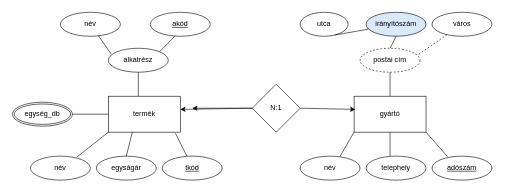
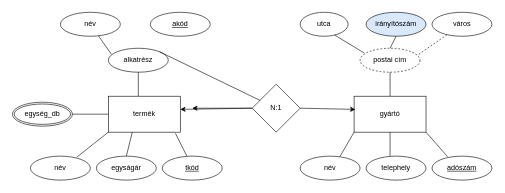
  <mxCell id="0" />
  <mxCell id="1" parent="0" />
  <mxCell id="2" value="gyártó" style="rounded=0;whiteSpace=wrap;html=1;" vertex="1" parent="1"><mxGeometry x="590" y="160" width="120" height="60" as="geometry" /></mxCell>
  <mxCell id="3" value="N:1" style="rhombus;whiteSpace=wrap;html=1;" vertex="1" parent="1"><mxGeometry x="420" y="140" width="80" height="80" as="geometry" /></mxCell>
  <mxCell id="4" value="termék" style="rounded=0;whiteSpace=wrap;html=1;" vertex="1" parent="1"><mxGeometry x="180" y="160" width="120" height="60" as="geometry" /></mxCell>
  <mxCell id="5" value="név" style="ellipse;whiteSpace=wrap;html=1;" vertex="1" parent="1"><mxGeometry x="50" y="260" width="100" height="40" as="geometry" /></mxCell>
  <mxCell id="6" value="egyságár" style="ellipse;whiteSpace=wrap;html=1;" vertex="1" parent="1"><mxGeometry x="160" y="260" width="100" height="40" as="geometry" /></mxCell>
  <mxCell id="7" value="név" style="ellipse;whiteSpace=wrap;html=1;" vertex="1" parent="1"><mxGeometry x="500" y="260" width="100" height="40" as="geometry" /></mxCell>
  <mxCell id="8" value="telephely" style="ellipse;whiteSpace=wrap;html=1;" vertex="1" parent="1"><mxGeometry x="610" y="260" width="100" height="40" as="geometry" /></mxCell>
  <mxCell id="9" value="" style="endArrow=classic;html=1;rounded=0;exitX=1;exitY=0.5;exitDx=0;exitDy=0;entryX=0.017;entryY=0.367;entryDx=0;entryDy=0;entryPerimeter=0;" edge="1" parent="1" source="3" target="2"><mxGeometry width="50" height="50" relative="1" as="geometry"><mxPoint x="410" y="330" as="sourcePoint" /><mxPoint x="460" y="280" as="targetPoint" /></mxGeometry></mxCell>
  <mxCell id="10" value="" style="endArrow=classic;html=1;rounded=0;exitX=0;exitY=0.5;exitDx=0;exitDy=0;" edge="1" parent="1" source="3"><mxGeometry width="50" height="50" relative="1" as="geometry"><mxPoint x="410" y="330" as="sourcePoint" /><mxPoint x="300" y="182" as="targetPoint" /></mxGeometry></mxCell>
  <mxCell id="11" value="" style="endArrow=classic;html=1;rounded=0;" edge="1" parent="1"><mxGeometry width="50" height="50" relative="1" as="geometry"><mxPoint x="420" y="180" as="sourcePoint" /><mxPoint x="320" y="180" as="targetPoint" /></mxGeometry></mxCell>
  <mxCell id="12" value="" style="endArrow=none;html=1;rounded=0;entryX=0;entryY=1;entryDx=0;entryDy=0;exitX=0.775;exitY=0.04;exitDx=0;exitDy=0;exitPerimeter=0;" edge="1" parent="1" source="5" target="4"><mxGeometry width="50" height="50" relative="1" as="geometry"><mxPoint x="140" y="250" as="sourcePoint" /><mxPoint x="460" y="280" as="targetPoint" /></mxGeometry></mxCell>
  <mxCell id="13" value="" style="endArrow=none;html=1;rounded=0;exitX=0.5;exitY=0;exitDx=0;exitDy=0;" edge="1" parent="1" source="6"><mxGeometry width="50" height="50" relative="1" as="geometry"><mxPoint x="410" y="330" as="sourcePoint" /><mxPoint x="220" y="220" as="targetPoint" /></mxGeometry></mxCell>
  <mxCell id="14" value="" style="endArrow=none;html=1;rounded=0;exitX=0.933;exitY=1.033;exitDx=0;exitDy=0;exitPerimeter=0;entryX=0.388;entryY=0;entryDx=0;entryDy=0;entryPerimeter=0;" edge="1" parent="1" source="4"><mxGeometry width="50" height="50" relative="1" as="geometry"><mxPoint x="410" y="330" as="sourcePoint" /><mxPoint x="311.04" y="260" as="targetPoint" /></mxGeometry></mxCell>
  <mxCell id="15" value="" style="endArrow=none;html=1;rounded=0;entryX=0;entryY=1;entryDx=0;entryDy=0;exitX=0.663;exitY=0.02;exitDx=0;exitDy=0;exitPerimeter=0;" edge="1" parent="1" source="7" target="2"><mxGeometry width="50" height="50" relative="1" as="geometry"><mxPoint x="410" y="330" as="sourcePoint" /><mxPoint x="460" y="280" as="targetPoint" /></mxGeometry></mxCell>
  <mxCell id="16" value="" style="endArrow=none;html=1;rounded=0;exitX=0.5;exitY=1;exitDx=0;exitDy=0;" edge="1" parent="1" source="2"><mxGeometry width="50" height="50" relative="1" as="geometry"><mxPoint x="410" y="330" as="sourcePoint" /><mxPoint x="650" y="260" as="targetPoint" /></mxGeometry></mxCell>
  <mxCell id="17" value="" style="endArrow=none;html=1;rounded=0;exitX=1;exitY=1;exitDx=0;exitDy=0;entryX=0.325;entryY=0.02;entryDx=0;entryDy=0;entryPerimeter=0;" edge="1" parent="1" source="2"><mxGeometry width="50" height="50" relative="1" as="geometry"><mxPoint x="410" y="330" as="sourcePoint" /><mxPoint x="746" y="261" as="targetPoint" /></mxGeometry></mxCell>
  <mxCell id="18" value="tkód" style="ellipse;whiteSpace=wrap;html=1;align=center;fontStyle=4;" vertex="1" parent="1"><mxGeometry x="270" y="260" width="100" height="40" as="geometry" /></mxCell>
  <mxCell id="19" value="adószám" style="ellipse;whiteSpace=wrap;html=1;align=center;fontStyle=4;" vertex="1" parent="1"><mxGeometry x="720" y="260" width="100" height="40" as="geometry" /></mxCell>
  <mxCell id="20" value="postai cím" style="ellipse;whiteSpace=wrap;html=1;align=center;dashed=1;" vertex="1" parent="1"><mxGeometry x="600" y="80" width="100" height="40" as="geometry" /></mxCell>
  <mxCell id="21" value="utca" style="ellipse;whiteSpace=wrap;html=1;align=center;" vertex="1" parent="1"><mxGeometry x="500" y="20" width="80" height="40" as="geometry" /></mxCell>
  <mxCell id="22" value="irányítószám" style="ellipse;whiteSpace=wrap;html=1;align=center;fillColor=#dae8fc;" vertex="1" parent="1"><mxGeometry x="610" width="100" height="40" as="geometry" y="20" /></mxCell>
  <mxCell id="23" value="város" style="ellipse;whiteSpace=wrap;html=1;align=center;" vertex="1" parent="1"><mxGeometry x="720" width="100" height="40" as="geometry" y="20" /></mxCell>
  <mxCell id="24" value="" style="endArrow=none;html=1;rounded=0;entryX=0.5;entryY=1;entryDx=0;entryDy=0;" edge="1" parent="1" target="20"><mxGeometry width="50" height="50" relative="1" as="geometry"><mxPoint x="650" y="160" as="sourcePoint" /><mxPoint x="460" y="110" as="targetPoint" /></mxGeometry></mxCell>
  <mxCell id="25" value="alkatrész" style="ellipse;whiteSpace=wrap;html=1;align=center;" vertex="1" parent="1"><mxGeometry x="180" y="80" width="100" height="40" as="geometry" /></mxCell>
  <mxCell id="26" value="név" style="ellipse;whiteSpace=wrap;html=1;align=center;" vertex="1" parent="1"><mxGeometry x="100" width="100" height="40" as="geometry" y="20" /></mxCell>
  <mxCell id="27" value="akód" style="ellipse;whiteSpace=wrap;html=1;align=center;fontStyle=4;" vertex="1" parent="1"><mxGeometry x="250" width="100" height="40" as="geometry" y="20" /></mxCell>
- <mxCell id="28" value="" style="endArrow=none;html=1;rounded=0;exitX=0.72;exitY=0.95;exitDx=0;exitDy=0;exitPerimeter=0;" edge="1" parent="1" source="21" target="22"><mxGeometry width="50" height="50" relative="1" as="geometry"><mxPoint x="410" y="160" as="sourcePoint" /><mxPoint x="460" y="110" as="targetPoint" /></mxGeometry></mxCell>
+ <mxCell id="28" value="" style="endArrow=none;html=1;rounded=0;exitX=0.72;exitY=0.95;exitDx=0;exitDy=0;exitPerimeter=0;entryX=0.07;entryY=0.2;entryDx=0;entryDy=0;entryPerimeter=0;" edge="1" parent="1" source="21" target="20"><mxGeometry width="50" height="50" relative="1" as="geometry"><mxPoint x="410" y="160" as="sourcePoint" /><mxPoint x="460" y="110" as="targetPoint" /></mxGeometry></mxCell>
  <mxCell id="29" value="" style="endArrow=none;html=1;rounded=0;exitX=0.5;exitY=1;exitDx=0;exitDy=0;entryX=0.5;entryY=0;entryDx=0;entryDy=0;" edge="1" parent="1" source="22" target="20"><mxGeometry width="50" height="50" relative="1" as="geometry"><mxPoint x="440" y="130" as="sourcePoint" /><mxPoint x="460" y="110" as="targetPoint" /></mxGeometry></mxCell>
  <mxCell id="30" value="" style="endArrow=none;html=1;rounded=0;exitX=0.98;exitY=0.25;exitDx=0;exitDy=0;exitPerimeter=0;dashed=1;" edge="1" parent="1" source="20" target="23"><mxGeometry width="50" height="50" relative="1" as="geometry"><mxPoint x="700" y="90" as="sourcePoint" /><mxPoint x="750" y="40" as="targetPoint" /></mxGeometry></mxCell>
  <mxCell id="31" value="" style="endArrow=none;html=1;rounded=0;entryX=0.5;entryY=1;entryDx=0;entryDy=0;" edge="1" parent="1" target="25"><mxGeometry width="50" height="50" relative="1" as="geometry"><mxPoint x="230" y="160" as="sourcePoint" /><mxPoint x="280" y="110" as="targetPoint" /></mxGeometry></mxCell>
  <mxCell id="32" value="egység_db" style="ellipse;shape=doubleEllipse;margin=3;whiteSpace=wrap;html=1;align=center;" vertex="1" parent="1"><mxGeometry y="170" width="100" height="40" as="geometry" x="20" /></mxCell>
  <mxCell id="33" value="" style="endArrow=none;html=1;rounded=0;entryX=0;entryY=0.5;entryDx=0;entryDy=0;" edge="1" parent="1" target="4"><mxGeometry width="50" height="50" relative="1" as="geometry"><mxPoint x="120" y="190" as="sourcePoint" /><mxPoint x="176" y="184" as="targetPoint" /></mxGeometry></mxCell>
- <mxCell id="34" value="" style="endArrow=none;html=1;rounded=0;entryX=0.42;entryY=0.975;entryDx=0;entryDy=0;entryPerimeter=0;exitX=1;exitY=0;exitDx=0;exitDy=0;" edge="1" parent="1" source="25" target="27"><mxGeometry width="50" height="50" relative="1" as="geometry"><mxPoint x="260" y="80" as="sourcePoint" /><mxPoint x="310" y="30" as="targetPoint" /></mxGeometry></mxCell>
+ <mxCell id="34" value="" style="endArrow=none;html=1;rounded=0;exitX=1;exitY=0;exitDx=0;exitDy=0;" edge="1" parent="1" source="25" target="3"><mxGeometry width="50" height="50" relative="1" as="geometry"><mxPoint x="260" y="80" as="sourcePoint" /><mxPoint x="310" y="30" as="targetPoint" /></mxGeometry></mxCell>
  <mxCell id="35" value="" style="endArrow=none;html=1;rounded=0;" edge="1" parent="1" target="26"><mxGeometry width="50" height="50" relative="1" as="geometry"><mxPoint x="185" y="90" as="sourcePoint" /><mxPoint x="235" y="40" as="targetPoint" /></mxGeometry></mxCell>
